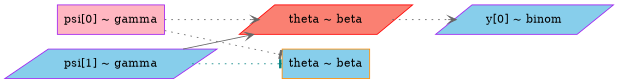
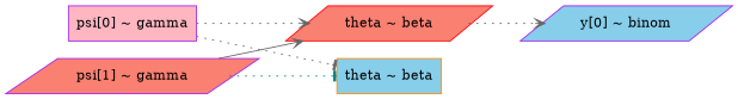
  digraph {
    fontname="DejaVu Serif"
    rankdir=LR
    node [color=purple fillcolor=salmon fontname="DejaVu Serif" shape=parallelogram style=filled]
    edge [arrowhead=vee color=gray40 fontname="DejaVu Serif" style=dotted]
    n1 [fillcolor=lightpink label="psi[0] ~ gamma" shape=box]
    n2 [color=red label="theta ~ beta"]
    n3 [color=darkorange fillcolor=skyblue label="theta ~ beta" shape=box]
    n4 [fillcolor=skyblue label="y[0] ~ binom"]
-   n5 [fillcolor=skyblue label="psi[1] ~ gamma"]
+   n5 [label="psi[1] ~ gamma"]
    n1 -> n2
    n1 -> n3 [arrowhead=tee]
    n2 -> n4
    n5 -> n2 [style=solid]
    n5 -> n3 [arrowhead=tee color=teal]
  }
